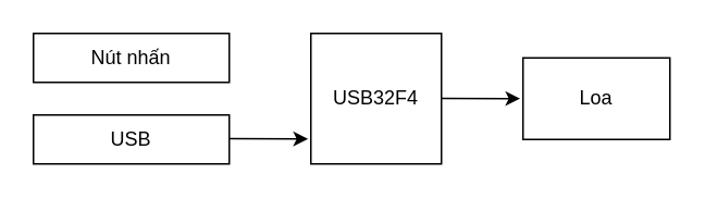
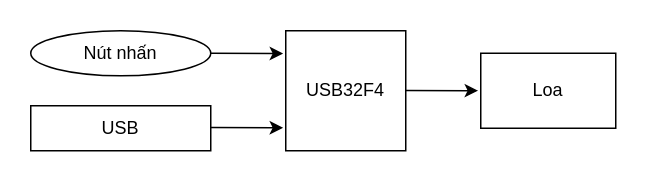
  <mxCell id="0" />
  <mxCell id="1" parent="0" />
  <mxCell id="2" value="USB32F4" style="whiteSpace=wrap;html=1;aspect=fixed;" vertex="1" parent="1"><mxGeometry x="190" y="20" width="80" height="80" as="geometry" /></mxCell>
- <mxCell id="3" value="Nút nhấn" style="rounded=0;whiteSpace=wrap;html=1;" vertex="1" parent="1"><mxGeometry x="20" y="20" width="120" height="30" as="geometry" /></mxCell>
+ <mxCell id="3" value="Nút nhấn" style="ellipse;whiteSpace=wrap;html=1;" vertex="1" parent="1"><mxGeometry x="20" y="20" width="120" height="30" as="geometry" /></mxCell>
  <mxCell id="4" value="USB" style="rounded=0;whiteSpace=wrap;html=1;" vertex="1" parent="1"><mxGeometry x="20" y="70" width="120" height="30" as="geometry" /></mxCell>
  <mxCell id="5" value="Loa" style="rounded=0;whiteSpace=wrap;html=1;" vertex="1" parent="1"><mxGeometry x="320" y="35" width="90" height="50" as="geometry" /></mxCell>
+ <mxCell id="6" value="" style="endArrow=classic;html=1;entryX=-0.022;entryY=0.19;entryDx=0;entryDy=0;exitX=1;exitY=0.5;exitDx=0;exitDy=0;entryPerimeter=0;" edge="1" parent="1" source="3" target="2"><mxGeometry width="50" height="50" relative="1" as="geometry"><mxPoint x="140" y="40" as="sourcePoint" /><mxPoint x="190" y="-10" as="targetPoint" /><Array as="points" /></mxGeometry></mxCell>
  <mxCell id="7" value="" style="endArrow=classic;html=1;entryX=-0.022;entryY=0.19;entryDx=0;entryDy=0;exitX=1;exitY=0.5;exitDx=0;exitDy=0;entryPerimeter=0;" edge="1" parent="1"><mxGeometry width="50" height="50" relative="1" as="geometry"><mxPoint x="140" y="84.52" as="sourcePoint" /><mxPoint x="188.24" y="84.72" as="targetPoint" /><Array as="points" /></mxGeometry></mxCell>
  <mxCell id="8" value="" style="endArrow=classic;html=1;entryX=-0.022;entryY=0.19;entryDx=0;entryDy=0;exitX=1;exitY=0.5;exitDx=0;exitDy=0;entryPerimeter=0;" edge="1" parent="1"><mxGeometry width="50" height="50" relative="1" as="geometry"><mxPoint x="270" y="59.76" as="sourcePoint" /><mxPoint x="318.24" y="59.96" as="targetPoint" /><Array as="points" /></mxGeometry></mxCell>
